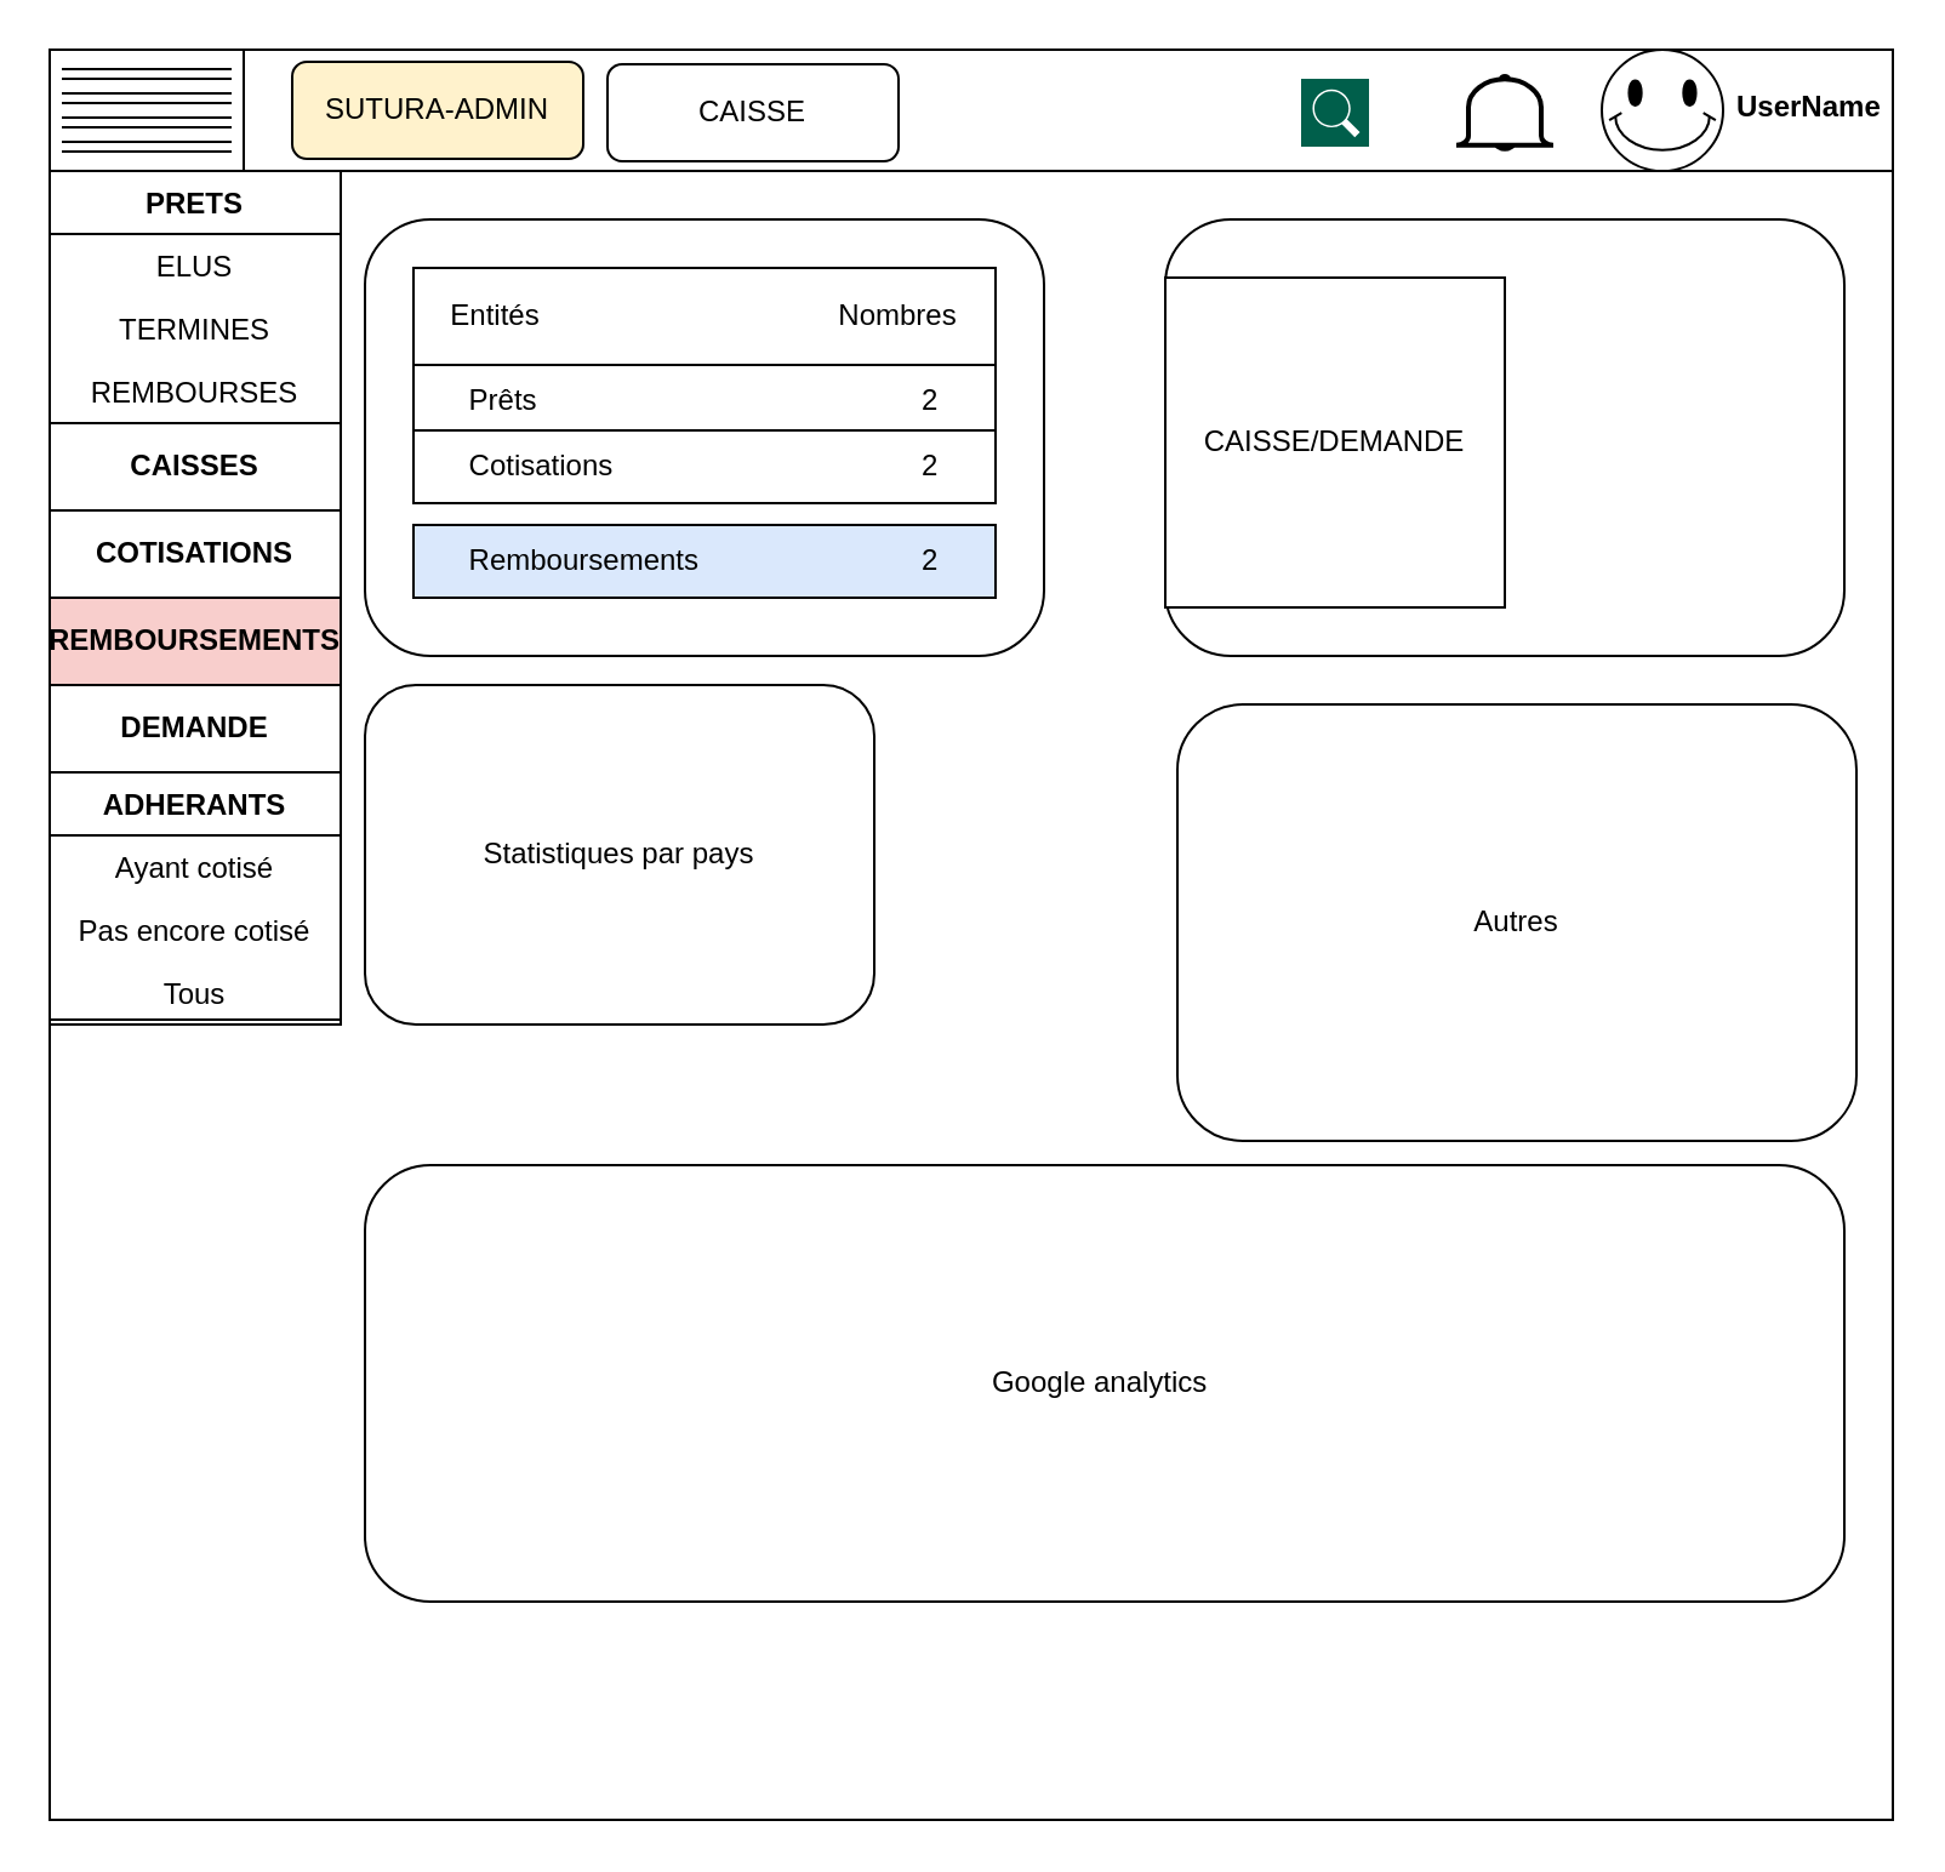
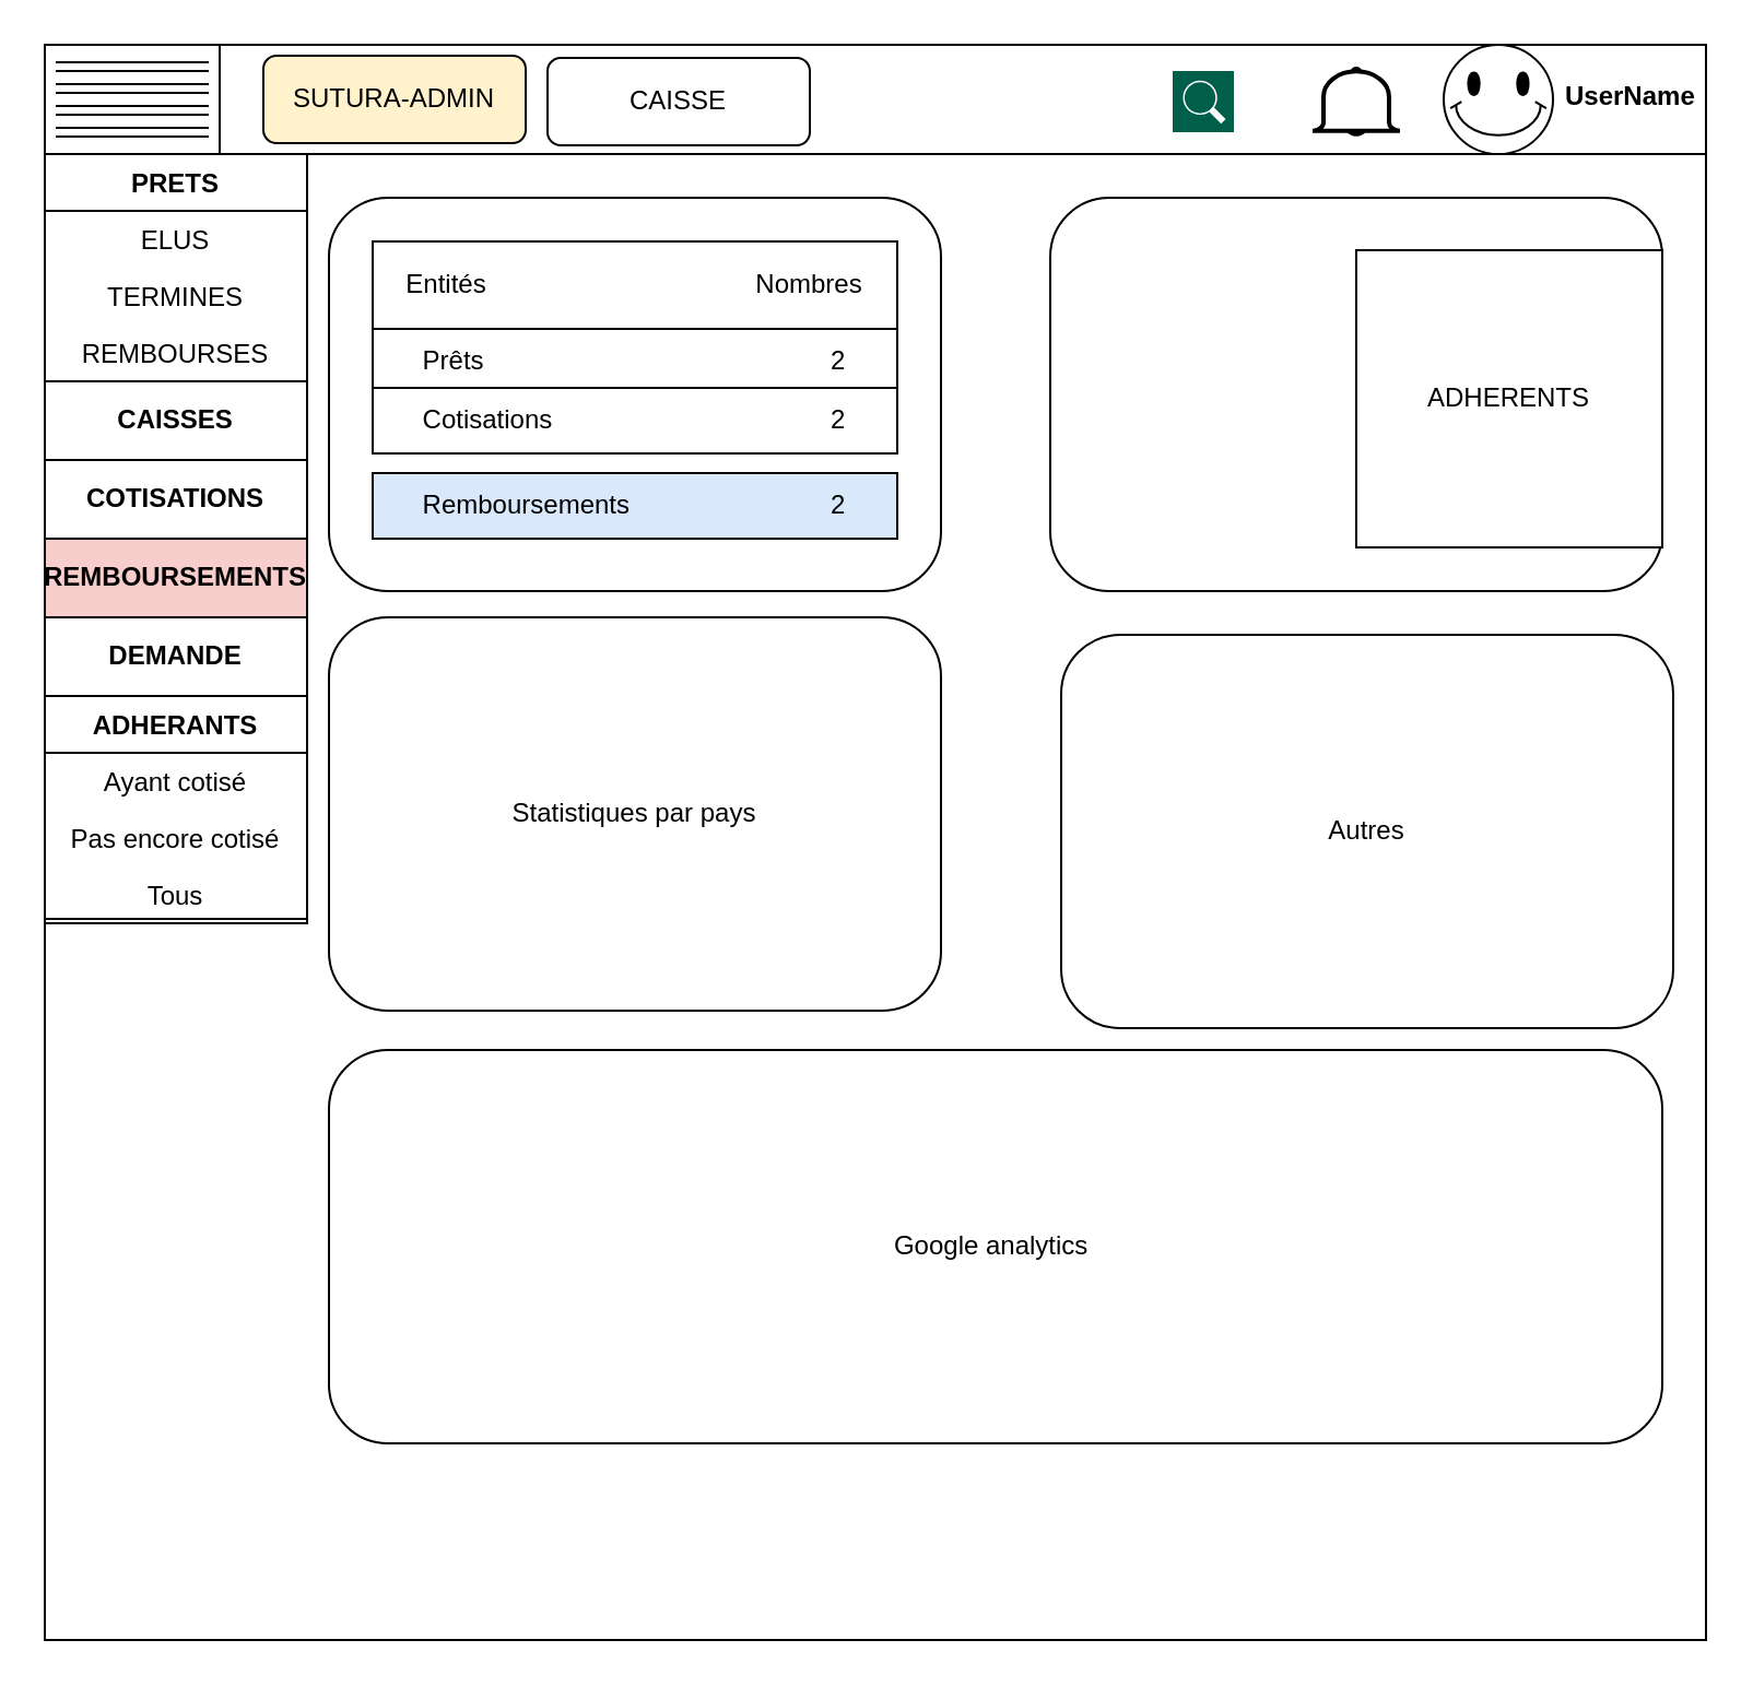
  <mxCell id="0" />
  <mxCell id="1" parent="0" />
  <mxCell id="2" value="" style="rounded=0;whiteSpace=wrap;html=1;" vertex="1" parent="1"><mxGeometry x="20" y="20" width="760" height="730" as="geometry" /></mxCell>
  <mxCell id="3" value="" style="rounded=0;whiteSpace=wrap;html=1;" vertex="1" parent="1"><mxGeometry x="20" y="20" width="760" height="50" as="geometry" /></mxCell>
  <mxCell id="4" value="" style="rounded=0;whiteSpace=wrap;html=1;" vertex="1" parent="1"><mxGeometry x="20" y="20" width="80" height="50" as="geometry" /></mxCell>
  <mxCell id="5" value="" style="rounded=0;whiteSpace=wrap;html=1;" vertex="1" parent="1"><mxGeometry x="20" y="70" width="120" height="350" as="geometry" /></mxCell>
  <mxCell id="6" value="PRETS" style="swimlane;fontStyle=1;childLayout=stackLayout;horizontal=1;startSize=26;horizontalStack=0;resizeParent=1;resizeParentMax=0;resizeLast=0;collapsible=1;marginBottom=0;" vertex="1" parent="1"><mxGeometry x="20" y="70" width="120" height="104" as="geometry" /></mxCell>
  <mxCell id="7" value="ELUS" style="text;strokeColor=none;fillColor=none;align=center;verticalAlign=top;spacingLeft=4;spacingRight=4;overflow=hidden;rotatable=0;points=[[0,0.5],[1,0.5]];portConstraint=eastwest;" vertex="1" parent="6"><mxGeometry y="26" width="120" height="26" as="geometry" /></mxCell>
  <mxCell id="8" value="TERMINES" style="text;strokeColor=none;fillColor=none;align=center;verticalAlign=top;spacingLeft=4;spacingRight=4;overflow=hidden;rotatable=0;points=[[0,0.5],[1,0.5]];portConstraint=eastwest;" vertex="1" parent="6"><mxGeometry y="52" width="120" height="26" as="geometry" /></mxCell>
  <mxCell id="9" value="REMBOURSES" style="text;strokeColor=none;fillColor=none;align=center;verticalAlign=top;spacingLeft=4;spacingRight=4;overflow=hidden;rotatable=0;points=[[0,0.5],[1,0.5]];portConstraint=eastwest;" vertex="1" parent="6"><mxGeometry y="78" width="120" height="26" as="geometry" /></mxCell>
  <mxCell id="10" value="&lt;b&gt;CAISSES&lt;span style=&quot;color: rgba(0 , 0 , 0 , 0) ; font-family: monospace ; font-size: 0px&quot;&gt;%3CmxGraphModel%3E%3Croot%3E%3CmxCell%20id%3D%220%22%2F%3E%3CmxCell%20id%3D%221%22%20parent%3D%220%22%2F%3E%3CmxCell%20id%3D%222%22%20value%3D%22COTISATIONS%22%20style%3D%22rounded%3D0%3BwhiteSpace%3Dwrap%3Bhtml%3D1%3B%22%20vertex%3D%221%22%20parent%3D%221%22%3E%3CmxGeometry%20x%3D%2240%22%20y%3D%22194%22%20width%3D%22120%22%20height%3D%2236%22%20as%3D%22geometry%22%2F%3E%3C%2FmxCell%3E%3C%2Froot%3E%3C%2FmxGraphModel%3E&lt;/span&gt;&lt;/b&gt;" style="rounded=0;whiteSpace=wrap;html=1;" vertex="1" parent="1"><mxGeometry x="20" y="174" width="120" height="36" as="geometry" /></mxCell>
  <mxCell id="11" value="&lt;b&gt;COTISATIONS&lt;/b&gt;" style="rounded=0;whiteSpace=wrap;html=1;" vertex="1" parent="1"><mxGeometry x="20" y="210" width="120" height="36" as="geometry" /></mxCell>
  <mxCell id="12" value="&lt;b&gt;REMBOURSEMENTS&lt;/b&gt;" style="rounded=0;whiteSpace=wrap;html=1;fillColor=#f8cecc;" vertex="1" parent="1"><mxGeometry x="20" y="246" width="120" height="36" as="geometry" /></mxCell>
  <mxCell id="13" value="&lt;b&gt;DEMANDE&lt;/b&gt;" style="rounded=0;whiteSpace=wrap;html=1;" vertex="1" parent="1"><mxGeometry x="20" y="282" width="120" height="36" as="geometry" /></mxCell>
  <mxCell id="14" value="ADHERANTS" style="swimlane;fontStyle=1;childLayout=stackLayout;horizontal=1;startSize=26;horizontalStack=0;resizeParent=1;resizeParentMax=0;resizeLast=0;collapsible=1;marginBottom=0;align=center;" vertex="1" parent="1"><mxGeometry x="20" y="318" width="120" height="104" as="geometry"><mxRectangle x="40" y="338" width="90" height="26" as="alternateBounds" /></mxGeometry></mxCell>
  <mxCell id="15" value="Ayant cotisé" style="text;strokeColor=none;fillColor=none;align=center;verticalAlign=top;spacingLeft=4;spacingRight=4;overflow=hidden;rotatable=0;points=[[0,0.5],[1,0.5]];portConstraint=eastwest;" vertex="1" parent="14"><mxGeometry y="26" width="120" height="26" as="geometry" /></mxCell>
  <mxCell id="16" value="Pas encore cotisé" style="text;strokeColor=none;fillColor=none;align=center;verticalAlign=top;spacingLeft=4;spacingRight=4;overflow=hidden;rotatable=0;points=[[0,0.5],[1,0.5]];portConstraint=eastwest;" vertex="1" parent="14"><mxGeometry y="52" width="120" height="26" as="geometry" /></mxCell>
  <mxCell id="17" value="Tous" style="text;strokeColor=none;fillColor=none;align=center;verticalAlign=top;spacingLeft=4;spacingRight=4;overflow=hidden;rotatable=0;points=[[0,0.5],[1,0.5]];portConstraint=eastwest;" vertex="1" parent="14"><mxGeometry y="78" width="120" height="26" as="geometry" /></mxCell>
  <mxCell id="18" value="" style="shape=link;html=1;" edge="1" parent="1"><mxGeometry width="100" relative="1" as="geometry"><mxPoint x="25" y="30" as="sourcePoint" /><mxPoint x="95" y="30" as="targetPoint" /></mxGeometry></mxCell>
  <mxCell id="19" value="" style="shape=link;html=1;" edge="1" parent="1"><mxGeometry width="100" relative="1" as="geometry"><mxPoint x="25" y="40" as="sourcePoint" /><mxPoint x="95" y="40" as="targetPoint" /></mxGeometry></mxCell>
  <mxCell id="20" value="" style="shape=link;html=1;" edge="1" parent="1"><mxGeometry width="100" relative="1" as="geometry"><mxPoint x="25" y="50" as="sourcePoint" /><mxPoint x="95" y="50" as="targetPoint" /></mxGeometry></mxCell>
  <mxCell id="21" value="" style="shape=link;html=1;" edge="1" parent="1"><mxGeometry width="100" relative="1" as="geometry"><mxPoint x="25" y="60" as="sourcePoint" /><mxPoint x="95" y="60" as="targetPoint" /><Array as="points"><mxPoint x="60" y="60" /></Array></mxGeometry></mxCell>
  <mxCell id="22" value="" style="rounded=1;whiteSpace=wrap;html=1;align=center;" vertex="1" parent="1"><mxGeometry x="150" y="90" width="280" height="180" as="geometry" /></mxCell>
  <mxCell id="23" value="" style="rounded=1;whiteSpace=wrap;html=1;align=center;" vertex="1" parent="1"><mxGeometry x="480" y="90" width="280" height="180" as="geometry" /></mxCell>
- <mxCell id="24" value="Statistiques par pays" style="rounded=1;whiteSpace=wrap;html=1;align=center;" vertex="1" parent="1"><mxGeometry x="150" y="282" width="210" height="140" as="geometry" /></mxCell>
+ <mxCell id="24" value="Statistiques par pays" style="rounded=1;whiteSpace=wrap;html=1;align=center;" vertex="1" parent="1"><mxGeometry x="150" y="282" width="280" height="180" as="geometry" /></mxCell>
  <mxCell id="25" value="Autres" style="rounded=1;whiteSpace=wrap;html=1;align=center;" vertex="1" parent="1"><mxGeometry x="485" y="290" width="280" height="180" as="geometry" /></mxCell>
- <mxCell id="26" value="CAISSE/DEMANDE" style="rounded=0;whiteSpace=wrap;html=1;align=center;" vertex="1" parent="1"><mxGeometry x="480" y="114" width="140" height="136" as="geometry" /></mxCell>
+ <mxCell id="27" value="ADHERENTS" style="rounded=0;whiteSpace=wrap;html=1;align=center;" vertex="1" parent="1"><mxGeometry x="620" y="114" width="140" height="136" as="geometry" /></mxCell>
  <mxCell id="28" value="UserName" style="text;strokeColor=none;fillColor=none;align=left;verticalAlign=top;spacingLeft=4;spacingRight=4;overflow=hidden;rotatable=0;points=[[0,0.5],[1,0.5]];portConstraint=eastwest;fontStyle=1" vertex="1" parent="1"><mxGeometry x="710" y="30" width="70" height="26" as="geometry" /></mxCell>
  <mxCell id="29" value="" style="verticalLabelPosition=bottom;verticalAlign=top;html=1;shape=mxgraph.basic.smiley" vertex="1" parent="1"><mxGeometry x="660" y="20" width="50" height="50" as="geometry" /></mxCell>
  <mxCell id="30" value="Entités&lt;span style=&quot;white-space: pre&quot;&gt;&#09;&lt;/span&gt;&lt;span style=&quot;white-space: pre&quot;&gt;&#09;&lt;/span&gt;&lt;span style=&quot;white-space: pre&quot;&gt;&#09;&lt;/span&gt;&lt;span style=&quot;white-space: pre&quot;&gt;&#09;&lt;/span&gt;&lt;span style=&quot;white-space: pre&quot;&gt;&#09;&lt;/span&gt;Nombres" style="rounded=0;whiteSpace=wrap;html=1;align=center;" vertex="1" parent="1"><mxGeometry x="170" y="110" width="240" height="40" as="geometry" /></mxCell>
  <mxCell id="31" value="Prêts &lt;span style=&quot;white-space: pre&quot;&gt;&#09;&lt;/span&gt;&lt;span style=&quot;white-space: pre&quot;&gt;&#09;&lt;/span&gt;&lt;span style=&quot;white-space: pre&quot;&gt;&#09;&lt;/span&gt;&lt;span style=&quot;white-space: pre&quot;&gt;&#09;&lt;/span&gt;&lt;span style=&quot;white-space: pre&quot;&gt;&#09;&lt;/span&gt;&lt;span style=&quot;white-space: pre&quot;&gt;&#09;&lt;/span&gt;2" style="rounded=0;whiteSpace=wrap;html=1;align=center;" vertex="1" parent="1"><mxGeometry x="170" y="150" width="240" height="30" as="geometry" /></mxCell>
  <mxCell id="32" value="Cotisations&lt;span style=&quot;white-space: pre&quot;&gt;&#09;&lt;/span&gt;&lt;span style=&quot;white-space: pre&quot;&gt;&#09;&lt;/span&gt;&lt;span style=&quot;white-space: pre&quot;&gt;&#09;&lt;/span&gt;&lt;span style=&quot;white-space: pre&quot;&gt;&#09;&lt;/span&gt;&lt;span style=&quot;white-space: pre&quot;&gt;&#09;&lt;/span&gt;2" style="rounded=0;whiteSpace=wrap;html=1;align=center;" vertex="1" parent="1"><mxGeometry x="170" y="177" width="240" height="30" as="geometry" /></mxCell>
  <mxCell id="33" value="Remboursements&amp;nbsp;&lt;span style=&quot;white-space: pre&quot;&gt;&#09;&lt;/span&gt;&lt;span style=&quot;white-space: pre&quot;&gt;&#09;&lt;/span&gt;&lt;span style=&quot;white-space: pre&quot;&gt;&#09;&lt;/span&gt;&lt;span style=&quot;white-space: pre&quot;&gt;&#09;&lt;/span&gt;2" style="rounded=0;whiteSpace=wrap;html=1;align=center;fillColor=#dae8fc;" vertex="1" parent="1"><mxGeometry x="170" y="216" width="240" height="30" as="geometry" /></mxCell>
  <mxCell id="34" value="Google analytics&amp;nbsp;" style="rounded=1;whiteSpace=wrap;html=1;align=center;" vertex="1" parent="1"><mxGeometry x="150" y="480" width="610" height="180" as="geometry" /></mxCell>
  <mxCell id="35" value="" style="html=1;verticalLabelPosition=bottom;align=center;labelBackgroundColor=#ffffff;verticalAlign=top;strokeWidth=2;strokeColor=#000000;shadow=0;dashed=0;shape=mxgraph.ios7.icons.bell;fontFamily=Helvetica;fontSize=12;fontColor=#000000;fillColor=#ffffff;" vertex="1" parent="1"><mxGeometry x="600" y="31" width="40" height="30" as="geometry" /></mxCell>
  <mxCell id="36" value="" style="pointerEvents=1;shadow=0;dashed=0;html=1;strokeColor=none;fillColor=#005F4B;labelPosition=center;verticalLabelPosition=bottom;verticalAlign=top;align=center;outlineConnect=0;shape=mxgraph.veeam2.magnifying_glass;" vertex="1" parent="1"><mxGeometry x="536" y="32" width="28.0" height="28.0" as="geometry" /></mxCell>
  <mxCell id="37" value="SUTURA-ADMIN" style="rounded=1;whiteSpace=wrap;html=1;align=center;fillColor=#fff2cc;" vertex="1" parent="1"><mxGeometry x="120" y="25" width="120" height="40" as="geometry" /></mxCell>
  <mxCell id="38" value="CAISSE" style="rounded=1;whiteSpace=wrap;html=1;align=center;" vertex="1" parent="1"><mxGeometry x="250" y="26" width="120" height="40" as="geometry" /></mxCell>
